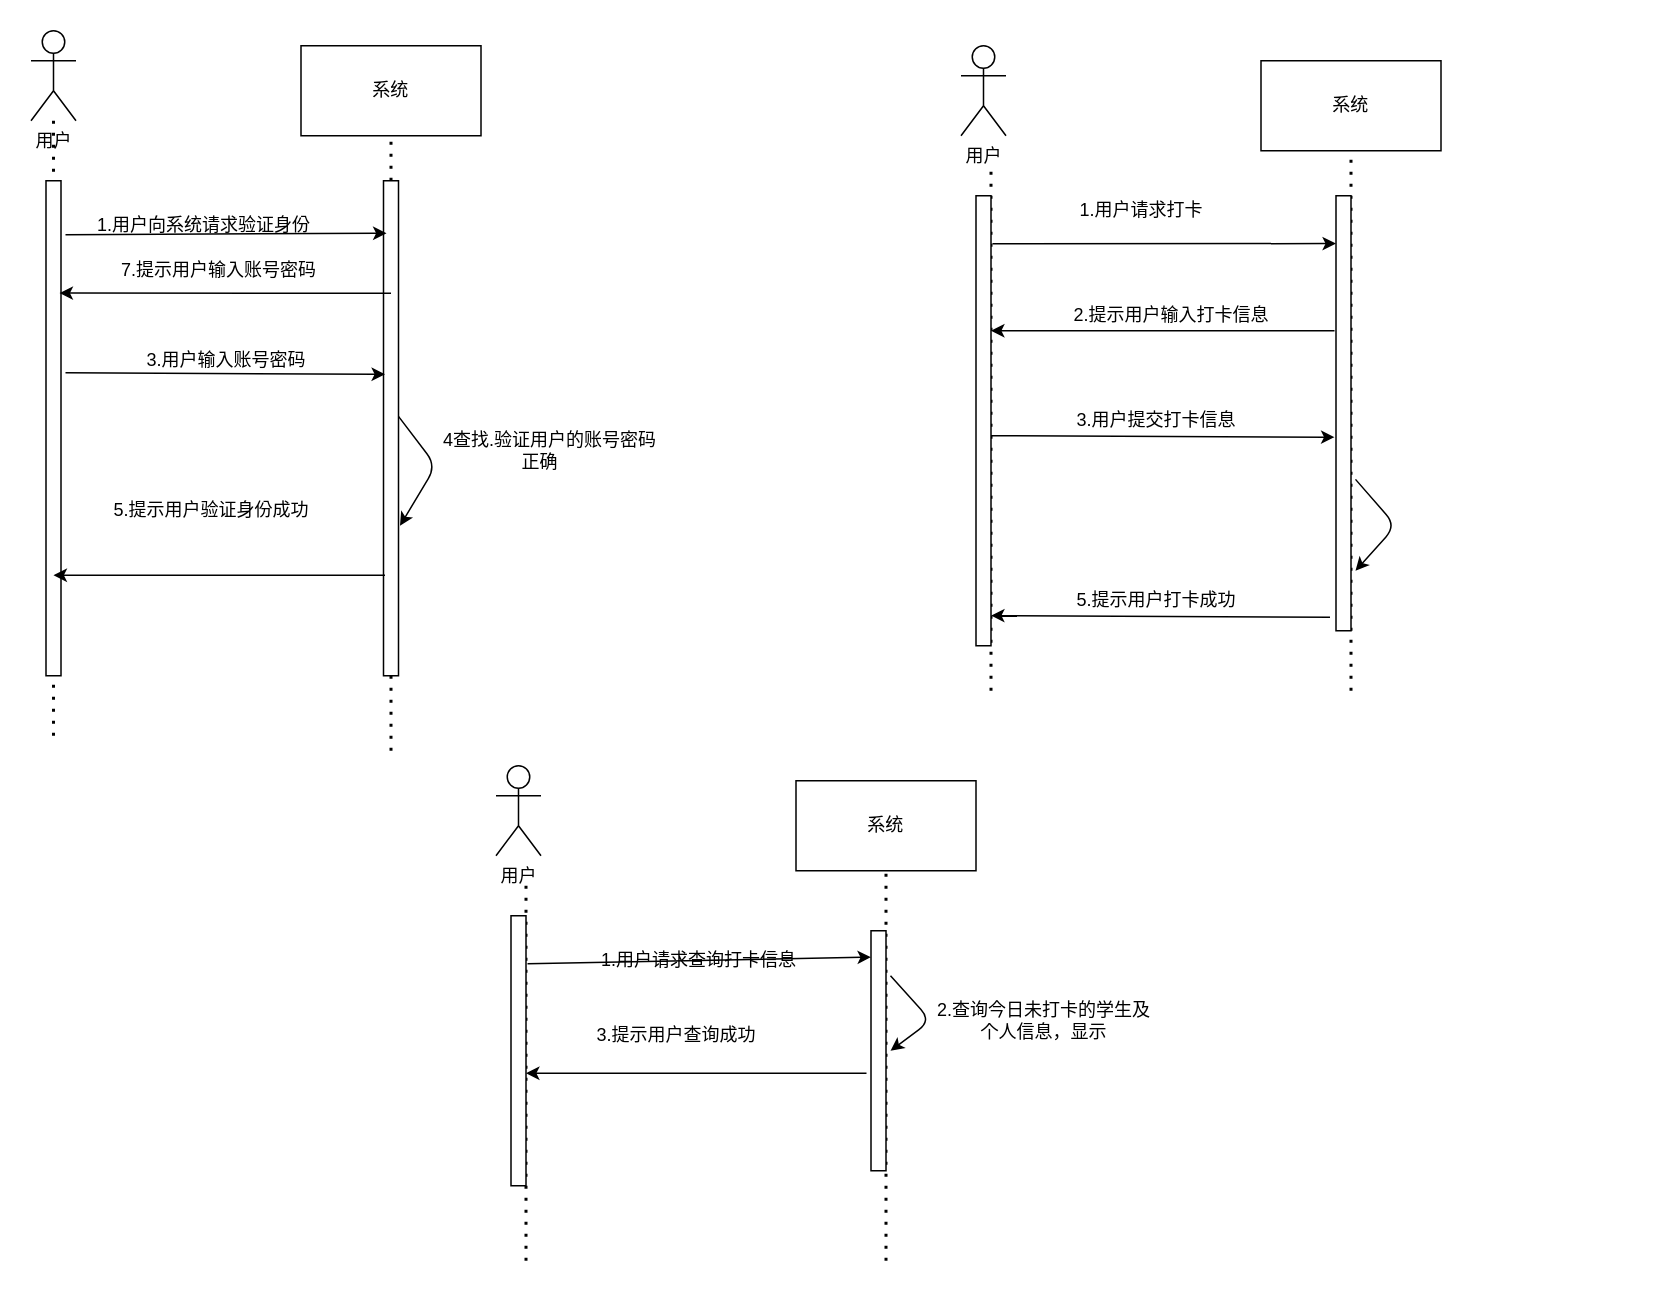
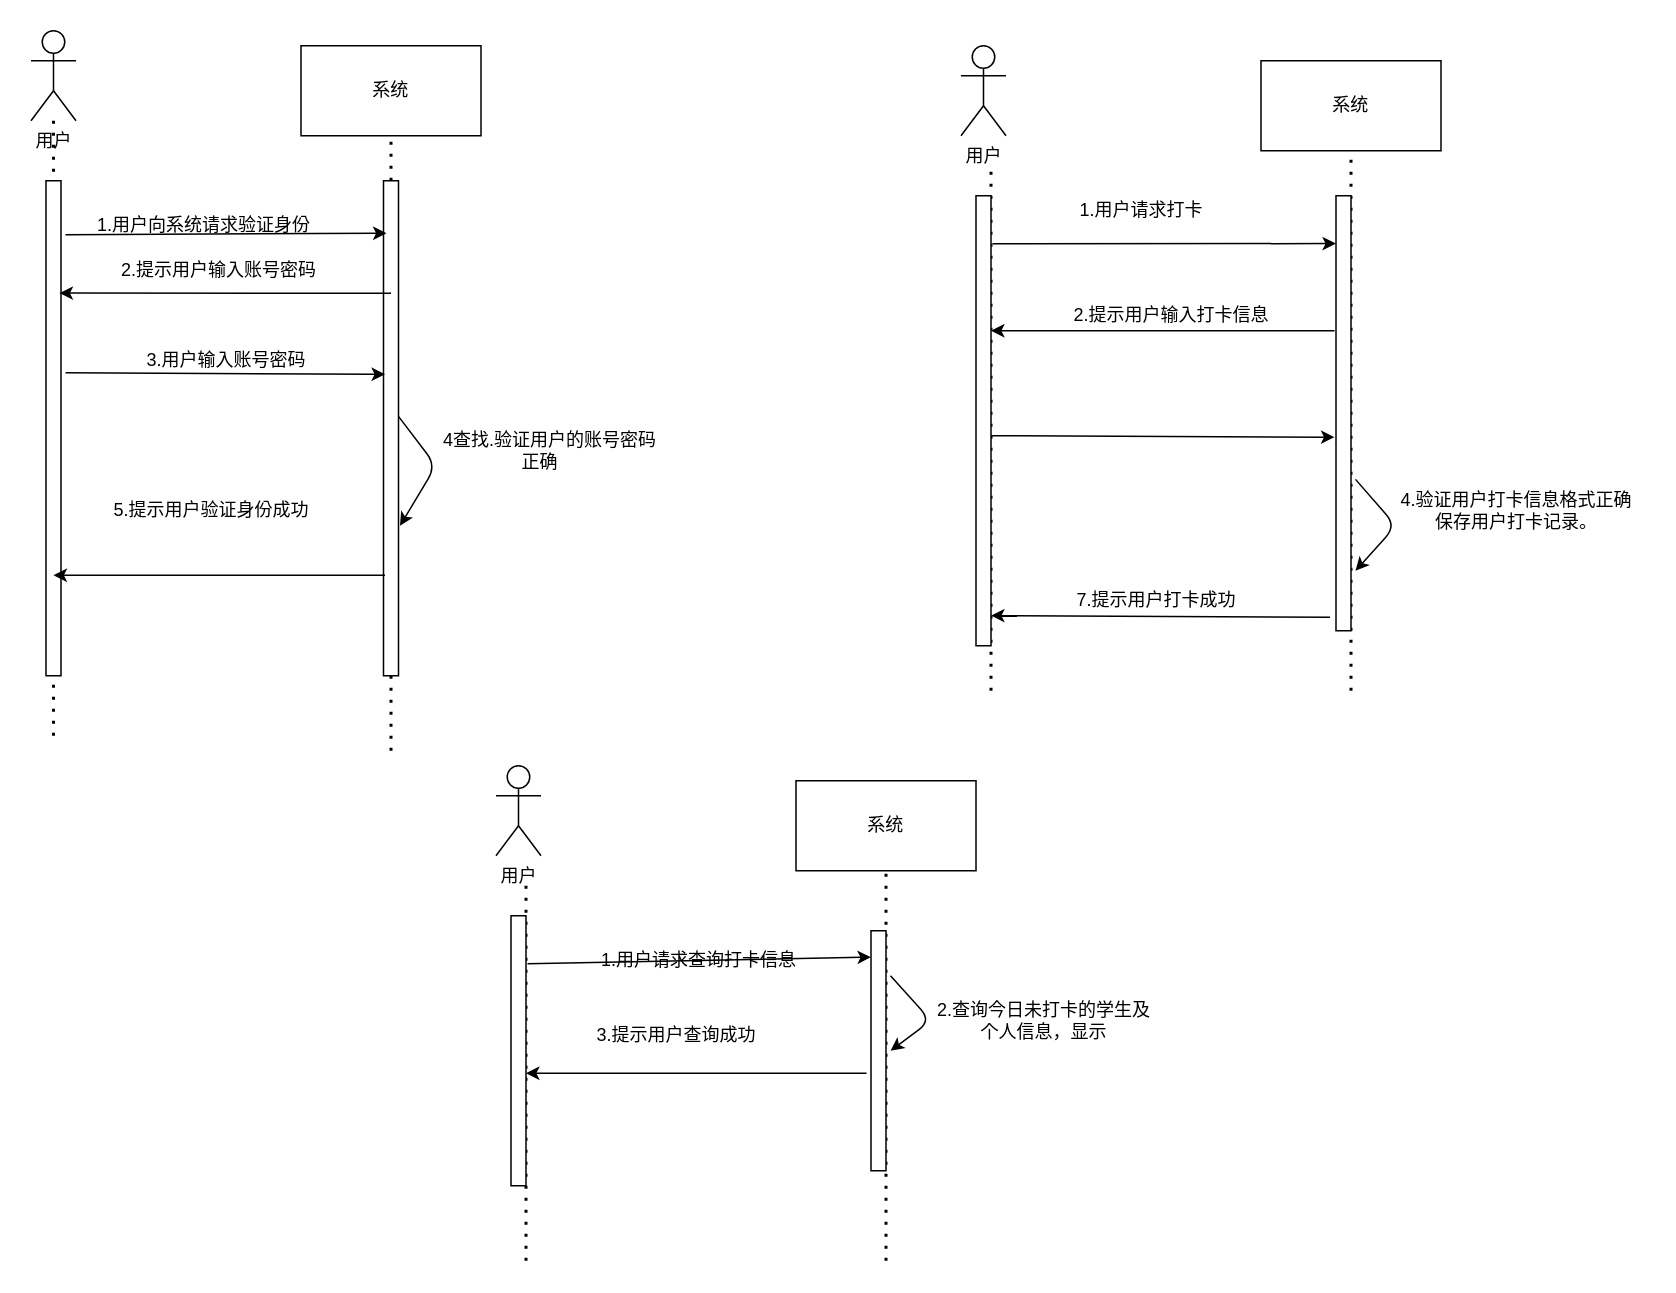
  <mxCell id="0" />
  <mxCell id="1" parent="0" />
  <mxCell id="2" value="用户" style="shape=umlActor;verticalLabelPosition=bottom;verticalAlign=top;html=1;outlineConnect=0;" parent="1" vertex="1"><mxGeometry x="20" y="20" width="30" height="60" as="geometry" /></mxCell>
  <mxCell id="3" value="系统" style="rounded=0;whiteSpace=wrap;html=1;" parent="1" vertex="1"><mxGeometry x="200" y="30" width="120" height="60" as="geometry" /></mxCell>
  <mxCell id="4" value="" style="endArrow=none;dashed=1;html=1;dashPattern=1 3;strokeWidth=2;" parent="1" target="2" edge="1"><mxGeometry width="50" height="50" relative="1" as="geometry"><mxPoint x="35" y="490" as="sourcePoint" /><mxPoint x="300" y="300" as="targetPoint" /></mxGeometry></mxCell>
  <mxCell id="5" value="" style="endArrow=none;dashed=1;html=1;dashPattern=1 3;strokeWidth=2;entryX=0.5;entryY=1;entryDx=0;entryDy=0;" parent="1" source="7" target="3" edge="1"><mxGeometry width="50" height="50" relative="1" as="geometry"><mxPoint x="260" y="500" as="sourcePoint" /><mxPoint x="300" y="300" as="targetPoint" /></mxGeometry></mxCell>
  <mxCell id="6" value="" style="rounded=0;whiteSpace=wrap;html=1;" parent="1" vertex="1"><mxGeometry x="30" y="120" width="10" height="330" as="geometry" /></mxCell>
  <mxCell id="7" value="" style="rounded=0;whiteSpace=wrap;html=1;" parent="1" vertex="1"><mxGeometry x="255" y="120" width="10" height="330" as="geometry" /></mxCell>
  <mxCell id="8" value="" style="endArrow=none;dashed=1;html=1;dashPattern=1 3;strokeWidth=2;entryX=0.5;entryY=1;entryDx=0;entryDy=0;" parent="1" target="7" edge="1"><mxGeometry width="50" height="50" relative="1" as="geometry"><mxPoint x="260" y="500" as="sourcePoint" /><mxPoint x="260" y="90" as="targetPoint" /></mxGeometry></mxCell>
  <mxCell id="9" value="1.用户向系统请求验证身份" style="text;html=1;align=center;verticalAlign=middle;resizable=0;points=[];autosize=1;" parent="1" vertex="1"><mxGeometry x="55" y="140" width="160" height="20" as="geometry" /></mxCell>
  <mxCell id="10" value="" style="endArrow=classic;html=1;exitX=1.3;exitY=0.109;exitDx=0;exitDy=0;exitPerimeter=0;entryX=0.2;entryY=0.106;entryDx=0;entryDy=0;entryPerimeter=0;" parent="1" source="6" target="7" edge="1"><mxGeometry width="50" height="50" relative="1" as="geometry"><mxPoint x="190" y="350" as="sourcePoint" /><mxPoint x="240" y="300" as="targetPoint" /></mxGeometry></mxCell>
  <mxCell id="11" value="" style="endArrow=classic;html=1;entryX=0.9;entryY=0.227;entryDx=0;entryDy=0;entryPerimeter=0;" parent="1" target="6" edge="1"><mxGeometry width="50" height="50" relative="1" as="geometry"><mxPoint x="260" y="195" as="sourcePoint" /><mxPoint x="42" y="195" as="targetPoint" /></mxGeometry></mxCell>
- <mxCell id="12" value="7.提示用户输入账号密码" style="text;html=1;align=center;verticalAlign=middle;resizable=0;points=[];autosize=1;" parent="1" vertex="1"><mxGeometry x="70" y="170" width="150" height="20" as="geometry" /></mxCell>
+ <mxCell id="12" value="2.提示用户输入账号密码" style="text;html=1;align=center;verticalAlign=middle;resizable=0;points=[];autosize=1;" parent="1" vertex="1"><mxGeometry x="70" y="170" width="150" height="20" as="geometry" /></mxCell>
  <mxCell id="13" value="" style="endArrow=classic;html=1;exitX=1.3;exitY=0.388;exitDx=0;exitDy=0;exitPerimeter=0;entryX=0.1;entryY=0.391;entryDx=0;entryDy=0;entryPerimeter=0;" parent="1" source="6" target="7" edge="1"><mxGeometry width="50" height="50" relative="1" as="geometry"><mxPoint x="190" y="350" as="sourcePoint" /><mxPoint x="240" y="300" as="targetPoint" /></mxGeometry></mxCell>
  <mxCell id="14" value="3.用户输入账号密码" style="text;html=1;align=center;verticalAlign=middle;resizable=0;points=[];autosize=1;" parent="1" vertex="1"><mxGeometry x="90" y="230" width="120" height="20" as="geometry" /></mxCell>
  <mxCell id="15" value="" style="endArrow=classic;html=1;exitX=1;exitY=0.476;exitDx=0;exitDy=0;exitPerimeter=0;entryX=1.1;entryY=0.697;entryDx=0;entryDy=0;entryPerimeter=0;" parent="1" source="7" target="7" edge="1"><mxGeometry width="50" height="50" relative="1" as="geometry"><mxPoint x="190" y="350" as="sourcePoint" /><mxPoint x="240" y="300" as="targetPoint" /><Array as="points"><mxPoint x="290" y="310" /></Array></mxGeometry></mxCell>
  <mxCell id="16" value="&amp;nbsp; &amp;nbsp; 4查找.验证用户的账号密码&lt;br&gt;正确" style="text;html=1;align=center;verticalAlign=middle;resizable=0;points=[];autosize=1;" parent="1" vertex="1"><mxGeometry x="274" y="285" width="170" height="30" as="geometry" /></mxCell>
  <mxCell id="17" value="" style="endArrow=classic;html=1;entryX=0.5;entryY=0.797;entryDx=0;entryDy=0;entryPerimeter=0;exitX=0.1;exitY=0.797;exitDx=0;exitDy=0;exitPerimeter=0;" parent="1" source="7" target="6" edge="1"><mxGeometry width="50" height="50" relative="1" as="geometry"><mxPoint x="250" y="383" as="sourcePoint" /><mxPoint x="240" y="300" as="targetPoint" /><Array as="points"><mxPoint x="190" y="383" /></Array></mxGeometry></mxCell>
  <mxCell id="18" value="5.提示用户验证身份成功" style="text;html=1;align=center;verticalAlign=middle;resizable=0;points=[];autosize=1;" parent="1" vertex="1"><mxGeometry x="65" y="330" width="150" height="20" as="geometry" /></mxCell>
  <mxCell id="19" value="用户" style="shape=umlActor;verticalLabelPosition=bottom;verticalAlign=top;html=1;outlineConnect=0;" parent="1" vertex="1"><mxGeometry x="640" y="30" width="30" height="60" as="geometry" /></mxCell>
  <mxCell id="20" value="系统" style="rounded=0;whiteSpace=wrap;html=1;" parent="1" vertex="1"><mxGeometry x="840" y="40" width="120" height="60" as="geometry" /></mxCell>
  <mxCell id="21" value="" style="endArrow=none;dashed=1;html=1;dashPattern=1 3;strokeWidth=2;" parent="1" edge="1"><mxGeometry width="50" height="50" relative="1" as="geometry"><mxPoint x="660" y="460" as="sourcePoint" /><mxPoint x="660" y="110" as="targetPoint" /></mxGeometry></mxCell>
  <mxCell id="22" value="" style="endArrow=none;dashed=1;html=1;dashPattern=1 3;strokeWidth=2;entryX=0.5;entryY=1;entryDx=0;entryDy=0;" parent="1" target="20" edge="1"><mxGeometry width="50" height="50" relative="1" as="geometry"><mxPoint x="900" y="460" as="sourcePoint" /><mxPoint x="450" y="300" as="targetPoint" /></mxGeometry></mxCell>
  <mxCell id="23" value="" style="rounded=0;whiteSpace=wrap;html=1;" parent="1" vertex="1"><mxGeometry x="650" y="130" width="10" height="300" as="geometry" /></mxCell>
  <mxCell id="24" value="" style="rounded=0;whiteSpace=wrap;html=1;" parent="1" vertex="1"><mxGeometry x="890" y="130" width="10" height="290" as="geometry" /></mxCell>
  <mxCell id="25" value="" style="endArrow=classic;html=1;entryX=0;entryY=0.11;entryDx=0;entryDy=0;entryPerimeter=0;" parent="1" target="24" edge="1"><mxGeometry width="50" height="50" relative="1" as="geometry"><mxPoint x="661" y="162" as="sourcePoint" /><mxPoint x="450" y="300" as="targetPoint" /></mxGeometry></mxCell>
  <mxCell id="26" value="1.用户请求打卡" style="text;html=1;align=center;verticalAlign=middle;resizable=0;points=[];autosize=1;" parent="1" vertex="1"><mxGeometry x="710" y="130" width="100" height="20" as="geometry" /></mxCell>
  <mxCell id="27" value="" style="endArrow=classic;html=1;" parent="1" edge="1"><mxGeometry width="50" height="50" relative="1" as="geometry"><mxPoint x="889" y="220" as="sourcePoint" /><mxPoint x="660" y="220" as="targetPoint" /></mxGeometry></mxCell>
  <mxCell id="28" value="2.提示用户输入打卡信息" style="text;html=1;align=center;verticalAlign=middle;resizable=0;points=[];autosize=1;" parent="1" vertex="1"><mxGeometry x="705" y="200" width="150" height="20" as="geometry" /></mxCell>
  <mxCell id="29" value="" style="endArrow=classic;html=1;entryX=-0.1;entryY=0.555;entryDx=0;entryDy=0;entryPerimeter=0;" parent="1" target="24" edge="1"><mxGeometry width="50" height="50" relative="1" as="geometry"><mxPoint x="660" y="290" as="sourcePoint" /><mxPoint x="810" y="300" as="targetPoint" /></mxGeometry></mxCell>
- <mxCell id="30" value="3.用户提交打卡信息" style="text;html=1;align=center;verticalAlign=middle;resizable=0;points=[];autosize=1;" parent="1" vertex="1"><mxGeometry x="710" y="270" width="120" height="20" as="geometry" /></mxCell>
  <mxCell id="31" value="" style="endArrow=classic;html=1;exitX=1.3;exitY=0.652;exitDx=0;exitDy=0;exitPerimeter=0;" parent="1" source="24" edge="1"><mxGeometry width="50" height="50" relative="1" as="geometry"><mxPoint x="780" y="450" as="sourcePoint" /><mxPoint x="903" y="380" as="targetPoint" /><Array as="points"><mxPoint x="930" y="350" /></Array></mxGeometry></mxCell>
+ <mxCell id="32" value="4.验证用户打卡信息格式正确&lt;br&gt;保存用户打卡记录。" style="text;html=1;align=center;verticalAlign=middle;resizable=0;points=[];autosize=1;" parent="1" vertex="1"><mxGeometry x="925" y="325" width="170" height="30" as="geometry" /></mxCell>
  <mxCell id="33" value="" style="endArrow=classic;html=1;exitX=-0.4;exitY=0.969;exitDx=0;exitDy=0;exitPerimeter=0;entryX=1;entryY=0.933;entryDx=0;entryDy=0;entryPerimeter=0;" parent="1" source="24" target="23" edge="1"><mxGeometry width="50" height="50" relative="1" as="geometry"><mxPoint x="820" y="450" as="sourcePoint" /><mxPoint x="670" y="410" as="targetPoint" /></mxGeometry></mxCell>
- <mxCell id="34" value="&amp;nbsp; &amp;nbsp; &amp;nbsp; &amp;nbsp; &amp;nbsp; &amp;nbsp; 5.提示用户打卡成功" style="text;html=1;align=center;verticalAlign=middle;resizable=0;points=[];autosize=1;" parent="1" vertex="1"><mxGeometry x="670" y="390" width="160" height="20" as="geometry" /></mxCell>
+ <mxCell id="34" value="&amp;nbsp; &amp;nbsp; &amp;nbsp; &amp;nbsp; &amp;nbsp; &amp;nbsp; 7.提示用户打卡成功" style="text;html=1;align=center;verticalAlign=middle;resizable=0;points=[];autosize=1;" parent="1" vertex="1"><mxGeometry x="670" y="390" width="160" height="20" as="geometry" /></mxCell>
  <mxCell id="35" value="用户" style="shape=umlActor;verticalLabelPosition=bottom;verticalAlign=top;html=1;outlineConnect=0;" parent="1" vertex="1"><mxGeometry x="330" y="510" width="30" height="60" as="geometry" /></mxCell>
  <mxCell id="36" value="系统" style="rounded=0;whiteSpace=wrap;html=1;" parent="1" vertex="1"><mxGeometry x="530" y="520" width="120" height="60" as="geometry" /></mxCell>
  <mxCell id="37" value="" style="endArrow=none;dashed=1;html=1;dashPattern=1 3;strokeWidth=2;" parent="1" edge="1"><mxGeometry width="50" height="50" relative="1" as="geometry"><mxPoint x="350" y="840" as="sourcePoint" /><mxPoint x="350" y="590" as="targetPoint" /></mxGeometry></mxCell>
  <mxCell id="38" value="" style="endArrow=none;dashed=1;html=1;dashPattern=1 3;strokeWidth=2;entryX=0.5;entryY=1;entryDx=0;entryDy=0;" parent="1" target="36" edge="1"><mxGeometry width="50" height="50" relative="1" as="geometry"><mxPoint x="590" y="840" as="sourcePoint" /><mxPoint x="140" y="780" as="targetPoint" /></mxGeometry></mxCell>
  <mxCell id="39" value="" style="rounded=0;whiteSpace=wrap;html=1;" parent="1" vertex="1"><mxGeometry x="340" y="610" width="10" height="180" as="geometry" /></mxCell>
  <mxCell id="40" value="" style="rounded=0;whiteSpace=wrap;html=1;" parent="1" vertex="1"><mxGeometry x="580" y="620" width="10" height="160" as="geometry" /></mxCell>
  <mxCell id="41" value="" style="endArrow=classic;html=1;entryX=0;entryY=0.11;entryDx=0;entryDy=0;entryPerimeter=0;" parent="1" target="40" edge="1"><mxGeometry width="50" height="50" relative="1" as="geometry"><mxPoint x="351" y="642" as="sourcePoint" /><mxPoint x="140" y="780" as="targetPoint" /></mxGeometry></mxCell>
  <mxCell id="42" value="1.用户请求查询打卡信息" style="text;html=1;align=center;verticalAlign=middle;resizable=0;points=[];autosize=1;" parent="1" vertex="1"><mxGeometry x="390" y="630" width="150" height="20" as="geometry" /></mxCell>
  <mxCell id="43" value="" style="endArrow=classic;html=1;" parent="1" edge="1"><mxGeometry width="50" height="50" relative="1" as="geometry"><mxPoint x="593" y="650" as="sourcePoint" /><mxPoint x="593" y="700" as="targetPoint" /><Array as="points"><mxPoint x="620" y="680" /></Array></mxGeometry></mxCell>
  <mxCell id="44" value="2.查询今日未打卡的学生及&lt;br&gt;个人信息，显示" style="text;html=1;align=center;verticalAlign=middle;resizable=0;points=[];autosize=1;" parent="1" vertex="1"><mxGeometry x="615" y="665" width="160" height="30" as="geometry" /></mxCell>
  <mxCell id="45" value="3.提示用户查询成功" style="text;html=1;align=center;verticalAlign=middle;resizable=0;points=[];autosize=1;" parent="1" vertex="1"><mxGeometry x="390" y="680" width="120" height="20" as="geometry" /></mxCell>
  <mxCell id="46" value="" style="endArrow=classic;html=1;" parent="1" edge="1"><mxGeometry width="50" height="50" relative="1" as="geometry"><mxPoint x="577" y="715" as="sourcePoint" /><mxPoint x="350" y="715" as="targetPoint" /></mxGeometry></mxCell>
